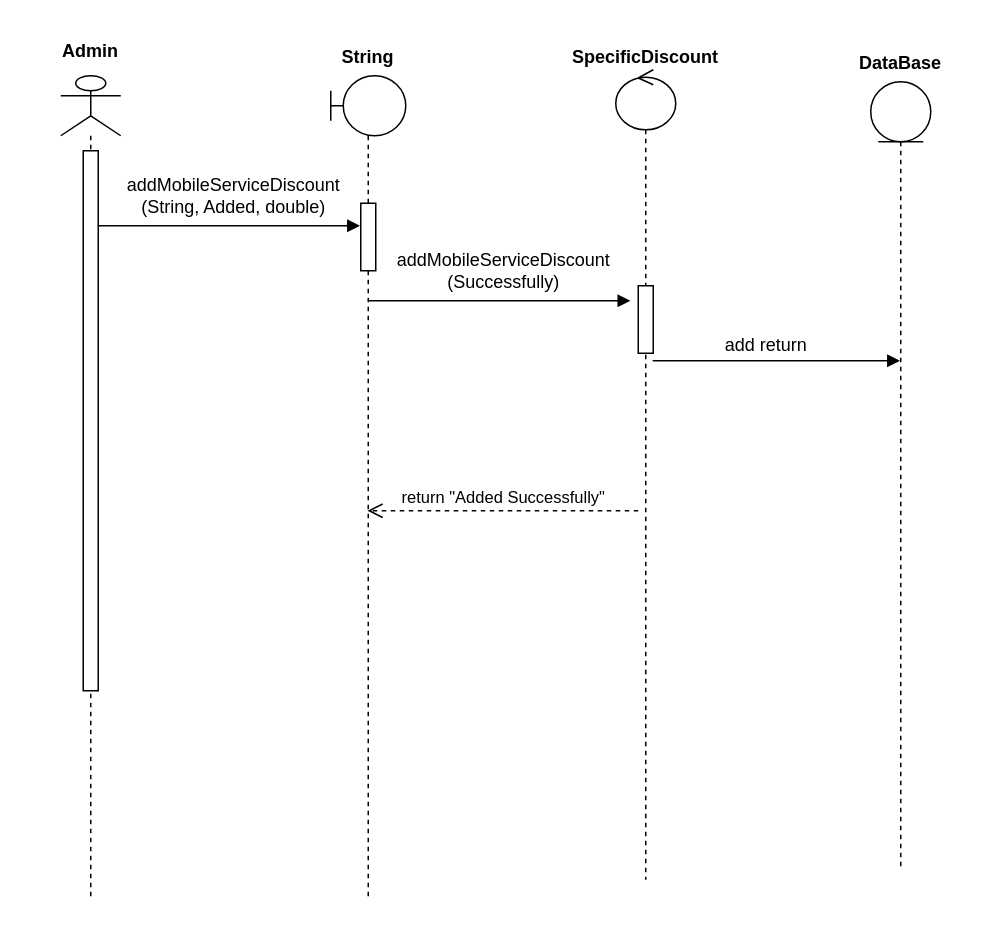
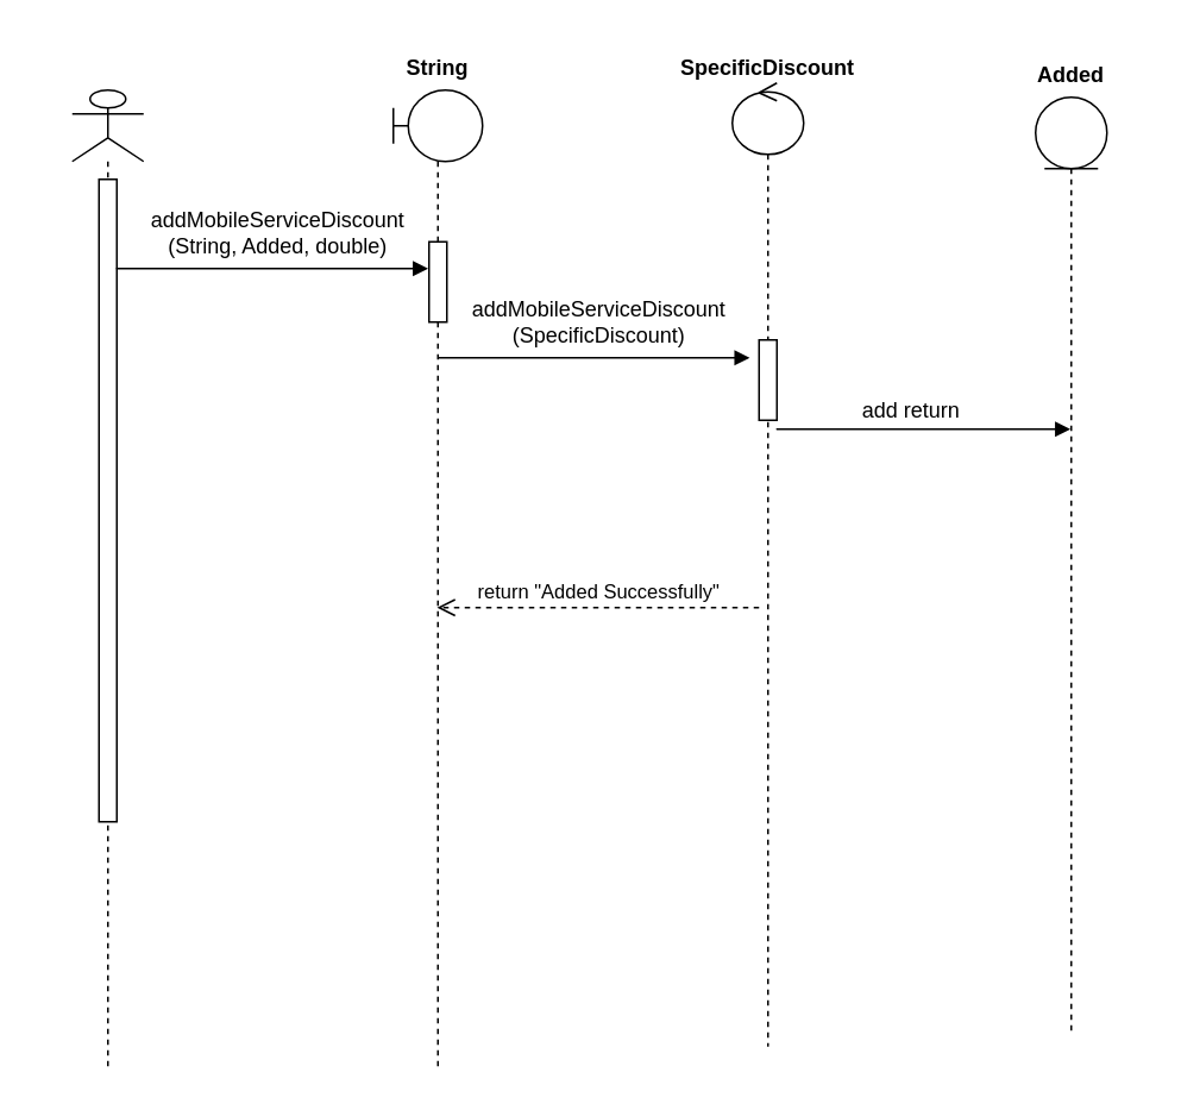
  <mxCell id="0" />
  <mxCell id="1" parent="0" />
  <mxCell id="2" value="" style="shape=umlLifeline;participant=umlActor;perimeter=lifelinePerimeter;whiteSpace=wrap;html=1;container=1;collapsible=0;recursiveResize=0;verticalAlign=top;spacingTop=36;outlineConnect=0;" parent="1" vertex="1"><mxGeometry x="40" y="50" width="40" height="550" as="geometry" /></mxCell>
  <mxCell id="3" value="" style="html=1;points=[];perimeter=orthogonalPerimeter;" vertex="1" parent="2"><mxGeometry x="15" y="50" width="10" height="360" as="geometry" /></mxCell>
- <mxCell id="4" value="Admin" style="text;align=center;fontStyle=1;verticalAlign=middle;spacingLeft=3;spacingRight=3;strokeColor=none;rotatable=0;points=[[0,0.5],[1,0.5]];portConstraint=eastwest;" parent="1" vertex="1"><mxGeometry x="20" y="20" width="80" height="26" as="geometry" /></mxCell>
  <mxCell id="5" value="" style="shape=umlLifeline;participant=umlBoundary;perimeter=lifelinePerimeter;whiteSpace=wrap;html=1;container=1;collapsible=0;recursiveResize=0;verticalAlign=top;spacingTop=36;outlineConnect=0;" parent="1" vertex="1"><mxGeometry x="220" y="50" width="50" height="550" as="geometry" /></mxCell>
  <mxCell id="6" value="" style="html=1;points=[];perimeter=orthogonalPerimeter;" vertex="1" parent="5"><mxGeometry x="20" y="85" width="10" height="45" as="geometry" /></mxCell>
  <mxCell id="7" value="String" style="text;align=center;fontStyle=1;verticalAlign=middle;spacingLeft=3;spacingRight=3;strokeColor=none;rotatable=0;points=[[0,0.5],[1,0.5]];portConstraint=eastwest;" parent="1" vertex="1"><mxGeometry x="205" y="24" width="80" height="26" as="geometry" /></mxCell>
  <mxCell id="8" value="" style="shape=umlLifeline;participant=umlControl;perimeter=lifelinePerimeter;whiteSpace=wrap;html=1;container=1;collapsible=0;recursiveResize=0;verticalAlign=top;spacingTop=36;outlineConnect=0;" parent="1" vertex="1"><mxGeometry x="410" y="46" width="40" height="540" as="geometry" /></mxCell>
  <mxCell id="9" value="" style="html=1;points=[];perimeter=orthogonalPerimeter;" vertex="1" parent="8"><mxGeometry x="15" y="144" width="10" height="45" as="geometry" /></mxCell>
  <mxCell id="10" value="return &quot;Added Successfully&quot;" style="html=1;verticalAlign=bottom;endArrow=open;dashed=1;endSize=8;rounded=0;" edge="1" parent="8" target="5"><mxGeometry relative="1" as="geometry"><mxPoint x="15" y="294" as="sourcePoint" /><mxPoint x="-65" y="294" as="targetPoint" /></mxGeometry></mxCell>
  <mxCell id="11" value="SpecificDiscount" style="text;align=center;fontStyle=1;verticalAlign=middle;spacingLeft=3;spacingRight=3;strokeColor=none;rotatable=0;points=[[0,0.5],[1,0.5]];portConstraint=eastwest;" parent="1" vertex="1"><mxGeometry x="390" y="24" width="80" height="26" as="geometry" /></mxCell>
  <mxCell id="12" value="" style="shape=umlLifeline;participant=umlEntity;perimeter=lifelinePerimeter;whiteSpace=wrap;html=1;container=1;collapsible=0;recursiveResize=0;verticalAlign=top;spacingTop=36;outlineConnect=0;" parent="1" vertex="1"><mxGeometry x="580" y="54" width="40" height="524" as="geometry" /></mxCell>
- <mxCell id="13" value="DataBase" style="text;align=center;fontStyle=1;verticalAlign=middle;spacingLeft=3;spacingRight=3;strokeColor=none;rotatable=0;points=[[0,0.5],[1,0.5]];portConstraint=eastwest;" parent="1" vertex="1"><mxGeometry x="560" y="28" width="80" height="26" as="geometry" /></mxCell>
+ <mxCell id="13" value="Added" style="text;align=center;fontStyle=1;verticalAlign=middle;spacingLeft=3;spacingRight=3;strokeColor=none;rotatable=0;points=[[0,0.5],[1,0.5]];portConstraint=eastwest;" parent="1" vertex="1"><mxGeometry x="560" y="28" width="80" height="26" as="geometry" /></mxCell>
  <mxCell id="14" value="" style="verticalAlign=bottom;endArrow=block;shadow=0;strokeWidth=1;" parent="1" edge="1"><mxGeometry relative="1" as="geometry"><mxPoint x="170" y="150" as="sourcePoint" /><mxPoint x="239.5" y="150" as="targetPoint" /><Array as="points"><mxPoint x="60" y="150" /></Array></mxGeometry></mxCell>
  <mxCell id="15" value="" style="verticalAlign=bottom;endArrow=block;shadow=0;strokeWidth=1;" parent="1" edge="1"><mxGeometry relative="1" as="geometry"><mxPoint x="350.25" y="200" as="sourcePoint" /><mxPoint x="419.75" y="200" as="targetPoint" /><Array as="points"><mxPoint x="240.25" y="200" /><mxPoint x="340.25" y="200" /></Array></mxGeometry></mxCell>
  <mxCell id="16" value="" style="verticalAlign=bottom;endArrow=block;shadow=0;strokeWidth=1;" parent="1" target="12" edge="1"><mxGeometry relative="1" as="geometry"><mxPoint x="510" y="240" as="sourcePoint" /><mxPoint x="579.5" y="240" as="targetPoint" /><Array as="points"><mxPoint x="430" y="240" /></Array></mxGeometry></mxCell>
  <mxCell id="17" value="addMobileServiceDiscount&lt;br&gt;(String, Added, double)" style="text;html=1;align=center;verticalAlign=middle;resizable=0;points=[];autosize=1;strokeColor=none;fillColor=none;" parent="1" vertex="1"><mxGeometry x="70" y="110" width="170" height="40" as="geometry" /></mxCell>
- <mxCell id="18" value="addMobileServiceDiscount&lt;br&gt;(Successfully)" style="text;html=1;align=center;verticalAlign=middle;resizable=0;points=[];autosize=1;strokeColor=none;fillColor=none;" parent="1" vertex="1"><mxGeometry x="250" y="160" width="170" height="40" as="geometry" /></mxCell>
+ <mxCell id="18" value="addMobileServiceDiscount&lt;br&gt;(SpecificDiscount)" style="text;html=1;align=center;verticalAlign=middle;resizable=0;points=[];autosize=1;strokeColor=none;fillColor=none;" parent="1" vertex="1"><mxGeometry x="250" y="160" width="170" height="40" as="geometry" /></mxCell>
  <mxCell id="19" value="add return" style="text;html=1;align=center;verticalAlign=middle;resizable=0;points=[];autosize=1;strokeColor=none;fillColor=none;" parent="1" vertex="1"><mxGeometry x="465" y="215" width="90" height="30" as="geometry" /></mxCell>
